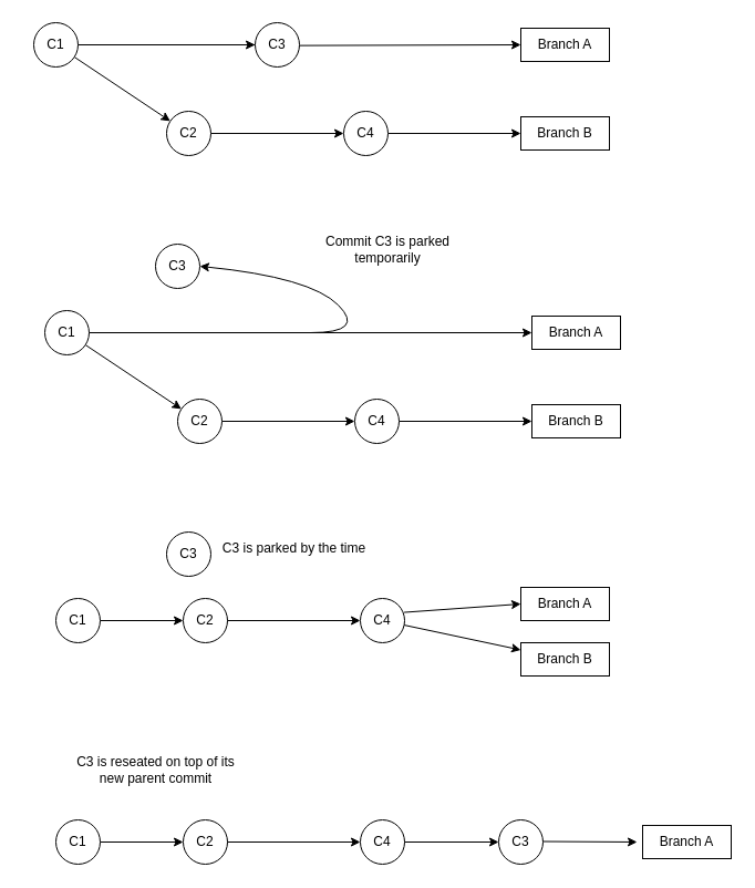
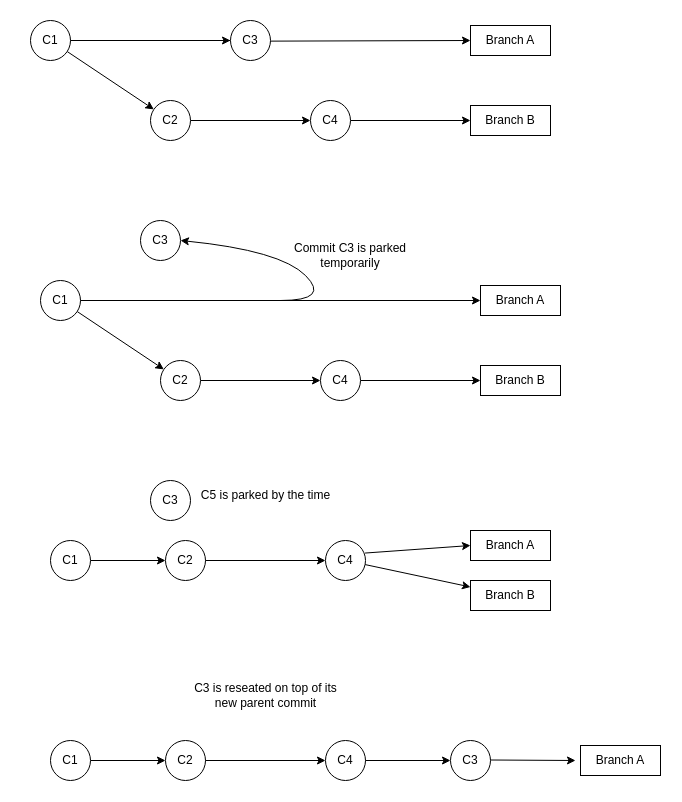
  <mxCell id="0" />
  <mxCell id="1" parent="0" />
  <mxCell id="2" value="" style="edgeStyle=none;html=1;" edge="1" parent="1" source="4" target="6"><mxGeometry relative="1" as="geometry" /></mxCell>
  <mxCell id="3" value="" style="edgeStyle=none;html=1;startArrow=none;" edge="1" parent="1" source="18" target="9"><mxGeometry relative="1" as="geometry" /></mxCell>
  <mxCell id="4" value="" style="ellipse;whiteSpace=wrap;html=1;aspect=fixed;" vertex="1" parent="1"><mxGeometry x="30" y="20" width="40" height="40" as="geometry" /></mxCell>
  <mxCell id="5" value="" style="edgeStyle=none;html=1;" edge="1" parent="1" source="6" target="8"><mxGeometry relative="1" as="geometry" /></mxCell>
  <mxCell id="6" value="" style="ellipse;whiteSpace=wrap;html=1;aspect=fixed;" vertex="1" parent="1"><mxGeometry x="150" y="100" width="40" height="40" as="geometry" /></mxCell>
  <mxCell id="7" value="" style="edgeStyle=none;html=1;" edge="1" parent="1" source="8" target="10"><mxGeometry relative="1" as="geometry" /></mxCell>
  <mxCell id="8" value="" style="ellipse;whiteSpace=wrap;html=1;aspect=fixed;" vertex="1" parent="1"><mxGeometry x="310" y="100" width="40" height="40" as="geometry" /></mxCell>
  <mxCell id="9" value="" style="whiteSpace=wrap;html=1;" vertex="1" parent="1"><mxGeometry x="470" y="25" width="80" height="30" as="geometry" /></mxCell>
  <mxCell id="10" value="" style="whiteSpace=wrap;html=1;" vertex="1" parent="1"><mxGeometry x="470" y="105" width="80" height="30" as="geometry" /></mxCell>
  <mxCell id="11" value="" style="edgeStyle=none;html=1;" edge="1" parent="1" source="12" target="18"><mxGeometry relative="1" as="geometry" /></mxCell>
  <mxCell id="12" value="C1" style="text;html=1;strokeColor=none;fillColor=none;align=center;verticalAlign=middle;whiteSpace=wrap;rounded=0;" vertex="1" parent="1"><mxGeometry x="20" y="25" width="60" height="30" as="geometry" /></mxCell>
  <mxCell id="13" value="C2&lt;span style=&quot;color: rgba(0, 0, 0, 0); font-family: monospace; font-size: 0px; text-align: start;&quot;&gt;%3CmxGraphModel%3E%3Croot%3E%3CmxCell%20id%3D%220%22%2F%3E%3CmxCell%20id%3D%221%22%20parent%3D%220%22%2F%3E%3CmxCell%20id%3D%222%22%20value%3D%22C1%22%20style%3D%22text%3Bhtml%3D1%3BstrokeColor%3Dnone%3BfillColor%3Dnone%3Balign%3Dcenter%3BverticalAlign%3Dmiddle%3BwhiteSpace%3Dwrap%3Brounded%3D0%3B%22%20vertex%3D%221%22%20parent%3D%221%22%3E%3CmxGeometry%20x%3D%2270%22%20y%3D%22165%22%20width%3D%2260%22%20height%3D%2230%22%20as%3D%22geometry%22%2F%3E%3C%2FmxCell%3E%3C%2Froot%3E%3C%2FmxGraphModel%3E&lt;/span&gt;" style="text;html=1;strokeColor=none;fillColor=none;align=center;verticalAlign=middle;whiteSpace=wrap;rounded=0;" vertex="1" parent="1"><mxGeometry x="140" y="105" width="60" height="30" as="geometry" /></mxCell>
  <mxCell id="14" value="C4" style="text;html=1;strokeColor=none;fillColor=none;align=center;verticalAlign=middle;whiteSpace=wrap;rounded=0;" vertex="1" parent="1"><mxGeometry x="300" y="105" width="60" height="30" as="geometry" /></mxCell>
  <mxCell id="15" value="Branch A&lt;span style=&quot;color: rgba(0, 0, 0, 0); font-family: monospace; font-size: 0px; text-align: start;&quot;&gt;%3CmxGraphModel%3E%3Croot%3E%3CmxCell%20id%3D%220%22%2F%3E%3CmxCell%20id%3D%221%22%20parent%3D%220%22%2F%3E%3CmxCell%20id%3D%222%22%20value%3D%22C1%22%20style%3D%22text%3Bhtml%3D1%3BstrokeColor%3Dnone%3BfillColor%3Dnone%3Balign%3Dcenter%3BverticalAlign%3Dmiddle%3BwhiteSpace%3Dwrap%3Brounded%3D0%3B%22%20vertex%3D%221%22%20parent%3D%221%22%3E%3CmxGeometry%20x%3D%2270%22%20y%3D%22165%22%20width%3D%2260%22%20height%3D%2230%22%20as%3D%22geometry%22%2F%3E%3C%2FmxCell%3E%3C%2Froot%3E%3C%2FmxGraphModel%3E&lt;/span&gt;" style="text;html=1;strokeColor=none;fillColor=none;align=center;verticalAlign=middle;whiteSpace=wrap;rounded=0;" vertex="1" parent="1"><mxGeometry x="480" y="25" width="60" height="30" as="geometry" /></mxCell>
  <mxCell id="16" value="Branch B" style="text;html=1;strokeColor=none;fillColor=none;align=center;verticalAlign=middle;whiteSpace=wrap;rounded=0;" vertex="1" parent="1"><mxGeometry x="480" y="105" width="60" height="30" as="geometry" /></mxCell>
  <mxCell id="17" value="" style="edgeStyle=none;html=1;endArrow=none;" edge="1" parent="1" source="4" target="18"><mxGeometry relative="1" as="geometry"><mxPoint x="70" y="40" as="sourcePoint" /><mxPoint x="470" y="40" as="targetPoint" /></mxGeometry></mxCell>
  <mxCell id="18" value="" style="ellipse;whiteSpace=wrap;html=1;" vertex="1" parent="1"><mxGeometry x="230" y="20" width="40" height="40" as="geometry" /></mxCell>
  <mxCell id="19" value="C3" style="text;html=1;strokeColor=none;fillColor=none;align=center;verticalAlign=middle;whiteSpace=wrap;rounded=0;" vertex="1" parent="1"><mxGeometry x="220" y="25" width="60" height="30" as="geometry" /></mxCell>
  <mxCell id="20" value="" style="edgeStyle=none;html=1;" edge="1" source="21" target="23" parent="1"><mxGeometry relative="1" as="geometry" /></mxCell>
  <mxCell id="21" value="" style="ellipse;whiteSpace=wrap;html=1;aspect=fixed;" vertex="1" parent="1"><mxGeometry x="40" y="280" width="40" height="40" as="geometry" /></mxCell>
  <mxCell id="22" value="" style="edgeStyle=none;html=1;" edge="1" source="23" target="25" parent="1"><mxGeometry relative="1" as="geometry" /></mxCell>
  <mxCell id="23" value="" style="ellipse;whiteSpace=wrap;html=1;aspect=fixed;" vertex="1" parent="1"><mxGeometry x="160" y="360" width="40" height="40" as="geometry" /></mxCell>
  <mxCell id="24" value="" style="edgeStyle=none;html=1;" edge="1" source="25" target="27" parent="1"><mxGeometry relative="1" as="geometry" /></mxCell>
  <mxCell id="25" value="" style="ellipse;whiteSpace=wrap;html=1;aspect=fixed;" vertex="1" parent="1"><mxGeometry x="320" y="360" width="40" height="40" as="geometry" /></mxCell>
  <mxCell id="26" value="" style="whiteSpace=wrap;html=1;" vertex="1" parent="1"><mxGeometry x="480" y="285" width="80" height="30" as="geometry" /></mxCell>
  <mxCell id="27" value="" style="whiteSpace=wrap;html=1;" vertex="1" parent="1"><mxGeometry x="480" y="365" width="80" height="30" as="geometry" /></mxCell>
  <mxCell id="28" value="" style="edgeStyle=none;html=1;entryX=0;entryY=0.5;entryDx=0;entryDy=0;" edge="1" target="26" parent="1"><mxGeometry relative="1" as="geometry"><mxPoint x="80" y="300" as="sourcePoint" /><mxPoint x="200" y="270" as="targetPoint" /></mxGeometry></mxCell>
  <mxCell id="29" value="C2&lt;span style=&quot;color: rgba(0, 0, 0, 0); font-family: monospace; font-size: 0px; text-align: start;&quot;&gt;%3CmxGraphModel%3E%3Croot%3E%3CmxCell%20id%3D%220%22%2F%3E%3CmxCell%20id%3D%221%22%20parent%3D%220%22%2F%3E%3CmxCell%20id%3D%222%22%20value%3D%22C1%22%20style%3D%22text%3Bhtml%3D1%3BstrokeColor%3Dnone%3BfillColor%3Dnone%3Balign%3Dcenter%3BverticalAlign%3Dmiddle%3BwhiteSpace%3Dwrap%3Brounded%3D0%3B%22%20vertex%3D%221%22%20parent%3D%221%22%3E%3CmxGeometry%20x%3D%2270%22%20y%3D%22165%22%20width%3D%2260%22%20height%3D%2230%22%20as%3D%22geometry%22%2F%3E%3C%2FmxCell%3E%3C%2Froot%3E%3C%2FmxGraphModel%3E&lt;/span&gt;" style="text;html=1;strokeColor=none;fillColor=none;align=center;verticalAlign=middle;whiteSpace=wrap;rounded=0;" vertex="1" parent="1"><mxGeometry x="150" y="365" width="60" height="30" as="geometry" /></mxCell>
  <mxCell id="30" value="C4" style="text;html=1;strokeColor=none;fillColor=none;align=center;verticalAlign=middle;whiteSpace=wrap;rounded=0;" vertex="1" parent="1"><mxGeometry x="310" y="365" width="60" height="30" as="geometry" /></mxCell>
  <mxCell id="31" value="Branch A&lt;span style=&quot;color: rgba(0, 0, 0, 0); font-family: monospace; font-size: 0px; text-align: start;&quot;&gt;%3CmxGraphModel%3E%3Croot%3E%3CmxCell%20id%3D%220%22%2F%3E%3CmxCell%20id%3D%221%22%20parent%3D%220%22%2F%3E%3CmxCell%20id%3D%222%22%20value%3D%22C1%22%20style%3D%22text%3Bhtml%3D1%3BstrokeColor%3Dnone%3BfillColor%3Dnone%3Balign%3Dcenter%3BverticalAlign%3Dmiddle%3BwhiteSpace%3Dwrap%3Brounded%3D0%3B%22%20vertex%3D%221%22%20parent%3D%221%22%3E%3CmxGeometry%20x%3D%2270%22%20y%3D%22165%22%20width%3D%2260%22%20height%3D%2230%22%20as%3D%22geometry%22%2F%3E%3C%2FmxCell%3E%3C%2Froot%3E%3C%2FmxGraphModel%3E&lt;/span&gt;" style="text;html=1;strokeColor=none;fillColor=none;align=center;verticalAlign=middle;whiteSpace=wrap;rounded=0;" vertex="1" parent="1"><mxGeometry x="490" y="285" width="60" height="30" as="geometry" /></mxCell>
  <mxCell id="32" value="Branch B" style="text;html=1;strokeColor=none;fillColor=none;align=center;verticalAlign=middle;whiteSpace=wrap;rounded=0;" vertex="1" parent="1"><mxGeometry x="490" y="365" width="60" height="30" as="geometry" /></mxCell>
  <mxCell id="33" value="C1" style="text;html=1;strokeColor=none;fillColor=none;align=center;verticalAlign=middle;whiteSpace=wrap;rounded=0;" vertex="1" parent="1"><mxGeometry x="30" y="285" width="60" height="30" as="geometry" /></mxCell>
  <mxCell id="34" value="" style="group" vertex="1" connectable="0" parent="1"><mxGeometry x="130" y="220" width="60" height="40" as="geometry" /></mxCell>
  <mxCell id="35" value="" style="ellipse;whiteSpace=wrap;html=1;" vertex="1" parent="34"><mxGeometry x="10" width="40" height="40" as="geometry" /></mxCell>
  <mxCell id="36" value="C3" style="text;html=1;strokeColor=none;fillColor=none;align=center;verticalAlign=middle;whiteSpace=wrap;rounded=0;" vertex="1" parent="34"><mxGeometry y="5" width="60" height="30" as="geometry" /></mxCell>
  <mxCell id="37" value="" style="curved=1;endArrow=classic;html=1;" edge="1" parent="1"><mxGeometry width="50" height="50" relative="1" as="geometry"><mxPoint x="280" y="300" as="sourcePoint" /><mxPoint x="180" y="240" as="targetPoint" /><Array as="points"><mxPoint x="330" y="300" /><mxPoint x="280" y="250" /></Array></mxGeometry></mxCell>
- <mxCell id="38" value="Commit C3 is parked temporarily" style="text;html=1;strokeColor=none;fillColor=none;align=center;verticalAlign=middle;whiteSpace=wrap;rounded=0;" vertex="1" parent="1"><mxGeometry x="280" y="210" width="140" height="30" as="geometry" /></mxCell>
+ <mxCell id="38" value="Commit C3 is parked temporarily" style="text;html=1;strokeColor=none;fillColor=none;align=center;verticalAlign=middle;whiteSpace=wrap;rounded=0;" vertex="1" parent="1"><mxGeometry x="280" y="240" width="140" height="30" as="geometry" /></mxCell>
  <mxCell id="39" value="" style="edgeStyle=none;html=1;" edge="1" source="40" target="47" parent="1"><mxGeometry relative="1" as="geometry" /></mxCell>
  <mxCell id="40" value="" style="ellipse;whiteSpace=wrap;html=1;aspect=fixed;" vertex="1" parent="1"><mxGeometry x="50" y="540" width="40" height="40" as="geometry" /></mxCell>
  <mxCell id="41" value="" style="edgeStyle=none;html=1;" edge="1" source="48" target="56" parent="1"><mxGeometry relative="1" as="geometry" /></mxCell>
  <mxCell id="42" value="C1" style="text;html=1;strokeColor=none;fillColor=none;align=center;verticalAlign=middle;whiteSpace=wrap;rounded=0;" vertex="1" parent="1"><mxGeometry x="40" y="545" width="60" height="30" as="geometry" /></mxCell>
  <mxCell id="43" value="" style="group" vertex="1" connectable="0" parent="1"><mxGeometry x="140" y="480" width="60" height="40" as="geometry" /></mxCell>
  <mxCell id="44" value="" style="ellipse;whiteSpace=wrap;html=1;" vertex="1" parent="43"><mxGeometry x="10" width="40" height="40" as="geometry" /></mxCell>
  <mxCell id="45" value="C3" style="text;html=1;strokeColor=none;fillColor=none;align=center;verticalAlign=middle;whiteSpace=wrap;rounded=0;" vertex="1" parent="43"><mxGeometry y="5" width="60" height="30" as="geometry" /></mxCell>
  <mxCell id="46" value="" style="group" vertex="1" connectable="0" parent="1"><mxGeometry x="155" y="540" width="220" height="40" as="geometry" /></mxCell>
  <mxCell id="47" value="" style="ellipse;whiteSpace=wrap;html=1;aspect=fixed;" vertex="1" parent="46"><mxGeometry x="10" width="40" height="40" as="geometry" /></mxCell>
  <mxCell id="48" value="" style="ellipse;whiteSpace=wrap;html=1;aspect=fixed;" vertex="1" parent="46"><mxGeometry x="170" width="40" height="40" as="geometry" /></mxCell>
  <mxCell id="49" value="" style="edgeStyle=none;html=1;" edge="1" source="47" target="48" parent="46"><mxGeometry relative="1" as="geometry" /></mxCell>
  <mxCell id="50" value="C2&lt;span style=&quot;color: rgba(0, 0, 0, 0); font-family: monospace; font-size: 0px; text-align: start;&quot;&gt;%3CmxGraphModel%3E%3Croot%3E%3CmxCell%20id%3D%220%22%2F%3E%3CmxCell%20id%3D%221%22%20parent%3D%220%22%2F%3E%3CmxCell%20id%3D%222%22%20value%3D%22C1%22%20style%3D%22text%3Bhtml%3D1%3BstrokeColor%3Dnone%3BfillColor%3Dnone%3Balign%3Dcenter%3BverticalAlign%3Dmiddle%3BwhiteSpace%3Dwrap%3Brounded%3D0%3B%22%20vertex%3D%221%22%20parent%3D%221%22%3E%3CmxGeometry%20x%3D%2270%22%20y%3D%22165%22%20width%3D%2260%22%20height%3D%2230%22%20as%3D%22geometry%22%2F%3E%3C%2FmxCell%3E%3C%2Froot%3E%3C%2FmxGraphModel%3E&lt;/span&gt;" style="text;html=1;strokeColor=none;fillColor=none;align=center;verticalAlign=middle;whiteSpace=wrap;rounded=0;" vertex="1" parent="46"><mxGeometry y="5" width="60" height="30" as="geometry" /></mxCell>
  <mxCell id="51" value="C4" style="text;html=1;strokeColor=none;fillColor=none;align=center;verticalAlign=middle;whiteSpace=wrap;rounded=0;" vertex="1" parent="46"><mxGeometry x="160" y="5" width="60" height="30" as="geometry" /></mxCell>
  <mxCell id="52" value="" style="group" vertex="1" connectable="0" parent="1"><mxGeometry x="470" y="530" width="80" height="30" as="geometry" /></mxCell>
  <mxCell id="53" value="" style="whiteSpace=wrap;html=1;" vertex="1" parent="52"><mxGeometry width="80" height="30" as="geometry" /></mxCell>
  <mxCell id="54" value="Branch A&lt;span style=&quot;color: rgba(0, 0, 0, 0); font-family: monospace; font-size: 0px; text-align: start;&quot;&gt;%3CmxGraphModel%3E%3Croot%3E%3CmxCell%20id%3D%220%22%2F%3E%3CmxCell%20id%3D%221%22%20parent%3D%220%22%2F%3E%3CmxCell%20id%3D%222%22%20value%3D%22C1%22%20style%3D%22text%3Bhtml%3D1%3BstrokeColor%3Dnone%3BfillColor%3Dnone%3Balign%3Dcenter%3BverticalAlign%3Dmiddle%3BwhiteSpace%3Dwrap%3Brounded%3D0%3B%22%20vertex%3D%221%22%20parent%3D%221%22%3E%3CmxGeometry%20x%3D%2270%22%20y%3D%22165%22%20width%3D%2260%22%20height%3D%2230%22%20as%3D%22geometry%22%2F%3E%3C%2FmxCell%3E%3C%2Froot%3E%3C%2FmxGraphModel%3E&lt;/span&gt;" style="text;html=1;strokeColor=none;fillColor=none;align=center;verticalAlign=middle;whiteSpace=wrap;rounded=0;" vertex="1" parent="52"><mxGeometry x="10" width="60" height="30" as="geometry" /></mxCell>
  <mxCell id="55" value="" style="group" vertex="1" connectable="0" parent="1"><mxGeometry x="470" y="580" width="80" height="30" as="geometry" /></mxCell>
  <mxCell id="56" value="" style="whiteSpace=wrap;html=1;" vertex="1" parent="55"><mxGeometry width="80" height="30" as="geometry" /></mxCell>
  <mxCell id="57" value="Branch B" style="text;html=1;strokeColor=none;fillColor=none;align=center;verticalAlign=middle;whiteSpace=wrap;rounded=0;" vertex="1" parent="55"><mxGeometry x="10" width="60" height="30" as="geometry" /></mxCell>
  <mxCell id="58" value="" style="edgeStyle=none;html=1;entryX=0;entryY=0.5;entryDx=0;entryDy=0;" edge="1" parent="1" target="53"><mxGeometry relative="1" as="geometry"><mxPoint x="364.581" y="552.553" as="sourcePoint" /><mxPoint x="470" y="574.995" as="targetPoint" /></mxGeometry></mxCell>
- <mxCell id="59" value="C3 is parked by the time" style="text;html=1;strokeColor=none;fillColor=none;align=center;verticalAlign=middle;whiteSpace=wrap;rounded=0;" vertex="1" parent="1"><mxGeometry x="192.5" y="480" width="145" height="30" as="geometry" /></mxCell>
+ <mxCell id="59" value="C5 is parked by the time" style="text;html=1;strokeColor=none;fillColor=none;align=center;verticalAlign=middle;whiteSpace=wrap;rounded=0;" vertex="1" parent="1"><mxGeometry x="192.5" y="480" width="145" height="30" as="geometry" /></mxCell>
  <mxCell id="60" value="" style="edgeStyle=none;html=1;" edge="1" source="61" target="67" parent="1"><mxGeometry relative="1" as="geometry" /></mxCell>
  <mxCell id="61" value="" style="ellipse;whiteSpace=wrap;html=1;aspect=fixed;" vertex="1" parent="1"><mxGeometry x="50" y="740" width="40" height="40" as="geometry" /></mxCell>
  <mxCell id="62" value="C1" style="text;html=1;strokeColor=none;fillColor=none;align=center;verticalAlign=middle;whiteSpace=wrap;rounded=0;" vertex="1" parent="1"><mxGeometry x="40" y="745" width="60" height="30" as="geometry" /></mxCell>
  <mxCell id="63" value="" style="group" vertex="1" connectable="0" parent="1"><mxGeometry x="440" y="740" width="60" height="40" as="geometry" /></mxCell>
  <mxCell id="64" value="" style="ellipse;whiteSpace=wrap;html=1;" vertex="1" parent="63"><mxGeometry x="10" width="40" height="40" as="geometry" /></mxCell>
  <mxCell id="65" value="C3" style="text;html=1;strokeColor=none;fillColor=none;align=center;verticalAlign=middle;whiteSpace=wrap;rounded=0;" vertex="1" parent="63"><mxGeometry y="5" width="60" height="30" as="geometry" /></mxCell>
  <mxCell id="66" value="" style="group" vertex="1" connectable="0" parent="1"><mxGeometry x="155" y="740" width="220" height="40" as="geometry" /></mxCell>
  <mxCell id="67" value="" style="ellipse;whiteSpace=wrap;html=1;aspect=fixed;" vertex="1" parent="66"><mxGeometry x="10" width="40" height="40" as="geometry" /></mxCell>
  <mxCell id="68" value="" style="ellipse;whiteSpace=wrap;html=1;aspect=fixed;" vertex="1" parent="66"><mxGeometry x="170" width="40" height="40" as="geometry" /></mxCell>
  <mxCell id="69" value="" style="edgeStyle=none;html=1;" edge="1" parent="66" source="67" target="68"><mxGeometry relative="1" as="geometry" /></mxCell>
  <mxCell id="70" value="C2&lt;span style=&quot;color: rgba(0, 0, 0, 0); font-family: monospace; font-size: 0px; text-align: start;&quot;&gt;%3CmxGraphModel%3E%3Croot%3E%3CmxCell%20id%3D%220%22%2F%3E%3CmxCell%20id%3D%221%22%20parent%3D%220%22%2F%3E%3CmxCell%20id%3D%222%22%20value%3D%22C1%22%20style%3D%22text%3Bhtml%3D1%3BstrokeColor%3Dnone%3BfillColor%3Dnone%3Balign%3Dcenter%3BverticalAlign%3Dmiddle%3BwhiteSpace%3Dwrap%3Brounded%3D0%3B%22%20vertex%3D%221%22%20parent%3D%221%22%3E%3CmxGeometry%20x%3D%2270%22%20y%3D%22165%22%20width%3D%2260%22%20height%3D%2230%22%20as%3D%22geometry%22%2F%3E%3C%2FmxCell%3E%3C%2Froot%3E%3C%2FmxGraphModel%3E&lt;/span&gt;" style="text;html=1;strokeColor=none;fillColor=none;align=center;verticalAlign=middle;whiteSpace=wrap;rounded=0;" vertex="1" parent="66"><mxGeometry y="5" width="60" height="30" as="geometry" /></mxCell>
  <mxCell id="71" value="C4" style="text;html=1;strokeColor=none;fillColor=none;align=center;verticalAlign=middle;whiteSpace=wrap;rounded=0;" vertex="1" parent="66"><mxGeometry x="160" y="5" width="60" height="30" as="geometry" /></mxCell>
  <mxCell id="72" value="" style="group" vertex="1" connectable="0" parent="1"><mxGeometry x="580" y="745" width="80" height="30" as="geometry" /></mxCell>
  <mxCell id="73" value="" style="whiteSpace=wrap;html=1;" vertex="1" parent="72"><mxGeometry width="80" height="30" as="geometry" /></mxCell>
  <mxCell id="74" value="Branch A&lt;span style=&quot;color: rgba(0, 0, 0, 0); font-family: monospace; font-size: 0px; text-align: start;&quot;&gt;%3CmxGraphModel%3E%3Croot%3E%3CmxCell%20id%3D%220%22%2F%3E%3CmxCell%20id%3D%221%22%20parent%3D%220%22%2F%3E%3CmxCell%20id%3D%222%22%20value%3D%22C1%22%20style%3D%22text%3Bhtml%3D1%3BstrokeColor%3Dnone%3BfillColor%3Dnone%3Balign%3Dcenter%3BverticalAlign%3Dmiddle%3BwhiteSpace%3Dwrap%3Brounded%3D0%3B%22%20vertex%3D%221%22%20parent%3D%221%22%3E%3CmxGeometry%20x%3D%2270%22%20y%3D%22165%22%20width%3D%2260%22%20height%3D%2230%22%20as%3D%22geometry%22%2F%3E%3C%2FmxCell%3E%3C%2Froot%3E%3C%2FmxGraphModel%3E&lt;/span&gt;" style="text;html=1;strokeColor=none;fillColor=none;align=center;verticalAlign=middle;whiteSpace=wrap;rounded=0;" vertex="1" parent="72"><mxGeometry x="10" width="60" height="30" as="geometry" /></mxCell>
  <mxCell id="75" value="" style="edgeStyle=none;html=1;" edge="1" parent="1"><mxGeometry relative="1" as="geometry"><mxPoint x="365" y="760" as="sourcePoint" /><mxPoint x="450" y="760" as="targetPoint" /></mxGeometry></mxCell>
- <mxCell id="76" value="C3 is reseated on top of its new parent commit" style="text;html=1;strokeColor=none;fillColor=none;align=center;verticalAlign=middle;whiteSpace=wrap;rounded=0;" vertex="1" parent="1"><mxGeometry x="67.5" y="680" width="145" height="30" as="geometry" /></mxCell>
+ <mxCell id="76" value="C3 is reseated on top of its new parent commit" style="text;html=1;strokeColor=none;fillColor=none;align=center;verticalAlign=middle;whiteSpace=wrap;rounded=0;" vertex="1" parent="1"><mxGeometry x="192.5" y="680" width="145" height="30" as="geometry" /></mxCell>
  <mxCell id="77" value="" style="edgeStyle=none;html=1;" edge="1" parent="1"><mxGeometry relative="1" as="geometry"><mxPoint x="490" y="759.5" as="sourcePoint" /><mxPoint x="575" y="760" as="targetPoint" /></mxGeometry></mxCell>
